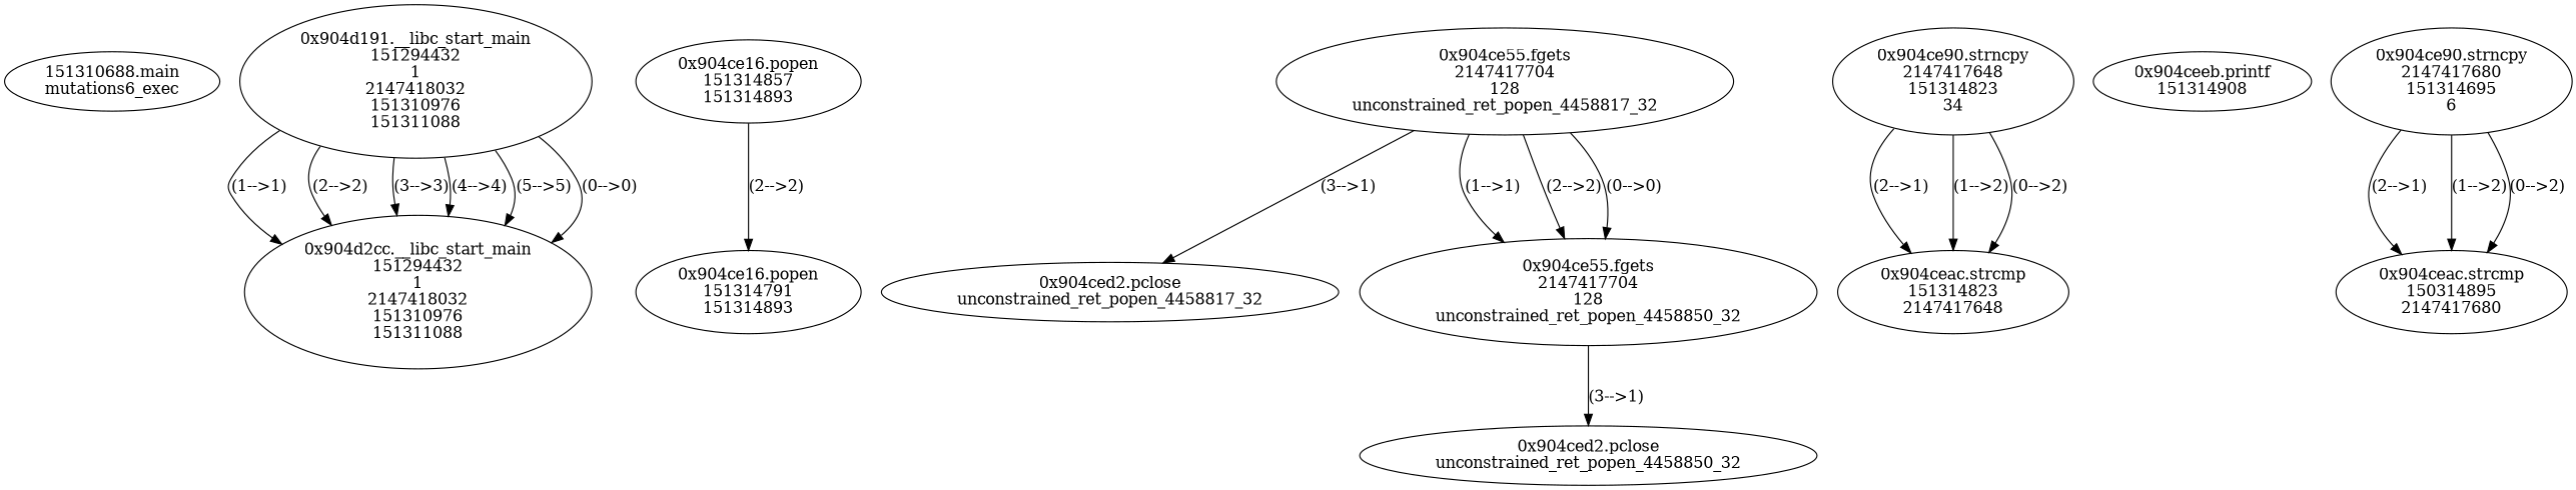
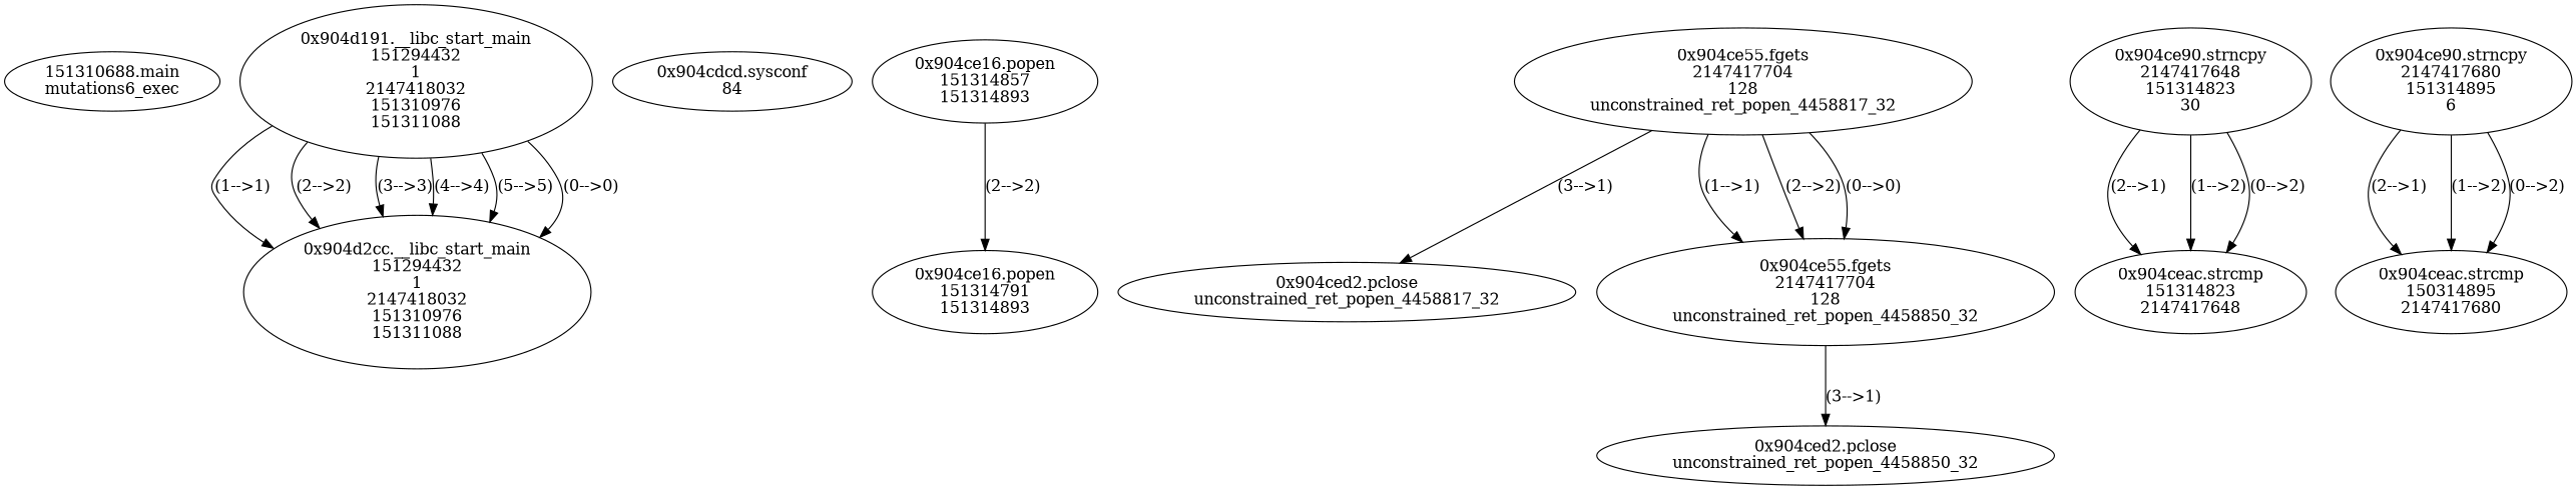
  digraph {
    n1 [label="151310688.main\nmutations6_exec"]
    n2 [label="0x904d191.__libc_start_main\n151294432\n1\n2147418032\n151310976\n151311088"]
    n3 [label="0x904d2cc.__libc_start_main\n151294432\n1\n2147418032\n151310976\n151311088"]
+   n4 [label="0x904cdcd.sysconf\n84"]
    n5 [label="0x904ce16.popen\n151314791\n151314893"]
    n6 [label="0x904ce16.popen\n151314857\n151314893"]
    n7 [label="0x904ce55.fgets\n2147417704\n128\nunconstrained_ret_popen_4458817_32"]
    n8 [label="0x904ced2.pclose\nunconstrained_ret_popen_4458817_32"]
    n9 [label="0x904ce55.fgets\n2147417704\n128\nunconstrained_ret_popen_4458850_32"]
    n10 [label="0x904ced2.pclose\nunconstrained_ret_popen_4458850_32"]
-   n11 [label="0x904ce90.strncpy\n2147417648\n151314823\n34"]
+   n11 [label="0x904ce90.strncpy\n2147417648\n151314823\n30"]
    n12 [label="0x904ceac.strcmp\n151314823\n2147417648"]
-   n13 [label="0x904ceeb.printf\n151314908"]
-   n14 [label="0x904ce90.strncpy\n2147417680\n151314695\n6"]
+   n14 [label="0x904ce90.strncpy\n2147417680\n151314895\n6"]
    n15 [label="0x904ceac.strcmp\n150314895\n2147417680"]
    n2 -> n3 [label="(1-->1)"]
    n2 -> n3 [label="(2-->2)"]
    n2 -> n3 [label="(3-->3)"]
    n2 -> n3 [label="(4-->4)"]
    n2 -> n3 [label="(5-->5)"]
    n2 -> n3 [label="(0-->0)"]
    n6 -> n5 [label="(2-->2)"]
    n7 -> n8 [label="(3-->1)"]
    n7 -> n9 [label="(1-->1)"]
    n7 -> n9 [label="(2-->2)"]
    n7 -> n9 [label="(0-->0)"]
    n9 -> n10 [label="(3-->1)"]
    n11 -> n12 [label="(2-->1)"]
    n11 -> n12 [label="(1-->2)"]
    n11 -> n12 [label="(0-->2)"]
    n14 -> n15 [label="(2-->1)"]
    n14 -> n15 [label="(1-->2)"]
    n14 -> n15 [label="(0-->2)"]
  }
